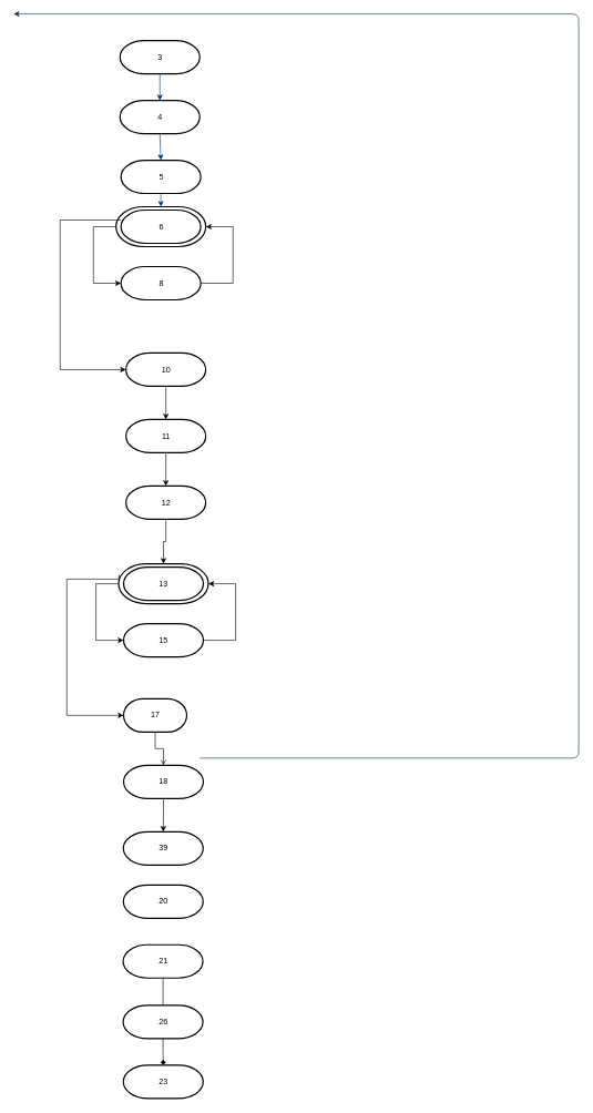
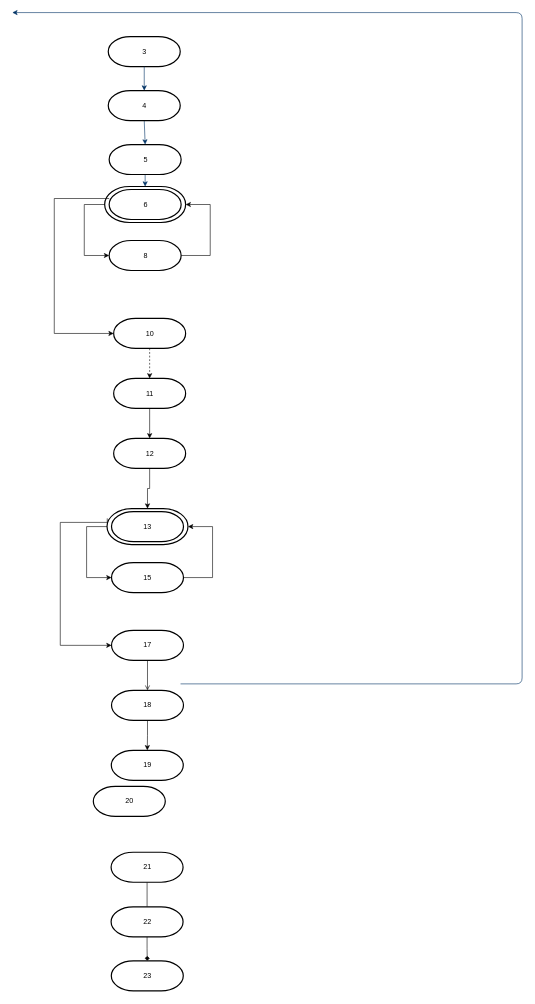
  <mxCell id="0" />
  <mxCell id="1" parent="0" />
  <mxCell id="2" value="3" style="shape=mxgraph.flowchart.terminator;strokeWidth=2;gradientColor=none;gradientDirection=north;fontStyle=0;html=1;" parent="1" vertex="1"><mxGeometry x="180" y="60" width="120" height="50" as="geometry" /></mxCell>
  <mxCell id="3" style="fontStyle=1;strokeColor=#003366;strokeWidth=1;html=1;" parent="1" source="2" edge="1"><mxGeometry relative="1" as="geometry"><mxPoint x="240" y="150" as="targetPoint" /></mxGeometry></mxCell>
  <mxCell id="4" style="fontStyle=1;strokeColor=#003366;strokeWidth=1;html=1;exitX=0.5;exitY=1;exitDx=0;exitDy=0;exitPerimeter=0;entryX=0.5;entryY=0;entryDx=0;entryDy=0;entryPerimeter=0;" parent="1" source="7" target="8" edge="1"><mxGeometry relative="1" as="geometry"><mxPoint x="240" y="230" as="sourcePoint" /><mxPoint x="240" y="270" as="targetPoint" /></mxGeometry></mxCell>
  <mxCell id="5" style="entryX=0.5;entryY=0;entryPerimeter=0;fontStyle=1;strokeColor=#003366;strokeWidth=1;html=1;entryDx=0;entryDy=0;exitX=0.5;exitY=1;exitDx=0;exitDy=0;exitPerimeter=0;" parent="1" source="8" target="10" edge="1"><mxGeometry relative="1" as="geometry"><mxPoint x="242" y="320" as="sourcePoint" /><mxPoint x="242" y="380" as="targetPoint" /></mxGeometry></mxCell>
  <mxCell id="6" value="" style="edgeStyle=elbowEdgeStyle;elbow=horizontal;exitX=1;exitY=0.5;exitPerimeter=0;entryX=0.905;entryY=0.5;entryPerimeter=0;fontStyle=1;strokeColor=#003366;strokeWidth=1;html=1;" parent="1" edge="1"><mxGeometry width="100" height="100" as="geometry"><mxPoint x="300.5" y="1139.25" as="sourcePoint" /><mxPoint x="20" as="targetPoint" y="20" /><Array as="points"><mxPoint x="870" y="1340" /></Array></mxGeometry></mxCell>
  <mxCell id="7" value="4" style="shape=mxgraph.flowchart.terminator;strokeWidth=2;gradientColor=none;gradientDirection=north;fontStyle=0;html=1;" vertex="1" parent="1"><mxGeometry x="180" y="150" width="120" height="50" as="geometry" /></mxCell>
  <mxCell id="8" value="5" style="shape=mxgraph.flowchart.terminator;strokeWidth=2;gradientColor=none;gradientDirection=north;fontStyle=0;html=1;" vertex="1" parent="1"><mxGeometry x="181.5" y="240" width="120" height="50" as="geometry" /></mxCell>
  <mxCell id="9" value="" style="group" vertex="1" connectable="0" parent="1"><mxGeometry x="174" y="310" width="135" height="60" as="geometry" /></mxCell>
  <mxCell id="10" value="5" style="shape=mxgraph.flowchart.terminator;strokeWidth=2;gradientColor=none;gradientDirection=north;fontStyle=0;html=1;" vertex="1" parent="9"><mxGeometry width="135" height="60" as="geometry" /></mxCell>
  <mxCell id="11" value="6" style="shape=mxgraph.flowchart.terminator;strokeWidth=2;gradientColor=none;gradientDirection=north;fontStyle=0;html=1;" vertex="1" parent="9"><mxGeometry x="7.5" y="5" width="120" height="50" as="geometry" /></mxCell>
  <mxCell id="12" style="edgeStyle=orthogonalEdgeStyle;rounded=0;orthogonalLoop=1;jettySize=auto;html=1;entryX=1;entryY=0.5;entryDx=0;entryDy=0;entryPerimeter=0;" edge="1" parent="1" source="13" target="10"><mxGeometry relative="1" as="geometry"><mxPoint x="270" y="434" as="targetPoint" /><mxPoint x="329" y="470" as="sourcePoint" /><Array as="points"><mxPoint x="350" y="425" /><mxPoint x="350" y="340" /></Array></mxGeometry></mxCell>
  <mxCell id="13" value="8" style="shape=mxgraph.flowchart.terminator;strokeWidth=2;gradientColor=none;gradientDirection=north;fontStyle=0;html=1;" vertex="1" parent="1"><mxGeometry x="181.5" y="400" width="120" height="50" as="geometry" /></mxCell>
  <mxCell id="14" style="edgeStyle=orthogonalEdgeStyle;rounded=0;orthogonalLoop=1;jettySize=auto;html=1;" edge="1" parent="1" source="10" target="13"><mxGeometry relative="1" as="geometry"><Array as="points"><mxPoint x="140" y="340" /></Array></mxGeometry></mxCell>
- <mxCell id="15" style="edgeStyle=orthogonalEdgeStyle;rounded=0;orthogonalLoop=1;jettySize=auto;html=1;entryX=0.5;entryY=0;entryDx=0;entryDy=0;entryPerimeter=0;" edge="1" parent="1" source="16" target="19"><mxGeometry relative="1" as="geometry" /></mxCell>
+ <mxCell id="15" style="edgeStyle=orthogonalEdgeStyle;rounded=0;orthogonalLoop=1;jettySize=auto;html=1;entryX=0.5;entryY=0;entryDx=0;entryDy=0;entryPerimeter=0;dashed=1;" edge="1" parent="1" source="16" target="19"><mxGeometry relative="1" as="geometry" /></mxCell>
  <mxCell id="16" value="10" style="shape=mxgraph.flowchart.terminator;strokeWidth=2;gradientColor=none;gradientDirection=north;fontStyle=0;html=1;" vertex="1" parent="1"><mxGeometry x="189" y="530" width="120" height="50" as="geometry" /></mxCell>
  <mxCell id="17" style="edgeStyle=orthogonalEdgeStyle;rounded=0;orthogonalLoop=1;jettySize=auto;html=1;entryX=0;entryY=0.5;entryDx=0;entryDy=0;entryPerimeter=0;" edge="1" parent="1" source="11" target="16"><mxGeometry relative="1" as="geometry"><Array as="points"><mxPoint x="90" y="330" /><mxPoint x="90" y="555" /></Array></mxGeometry></mxCell>
  <mxCell id="18" style="edgeStyle=orthogonalEdgeStyle;rounded=0;orthogonalLoop=1;jettySize=auto;html=1;entryX=0.5;entryY=0;entryDx=0;entryDy=0;entryPerimeter=0;" edge="1" parent="1" source="19" target="21"><mxGeometry relative="1" as="geometry" /></mxCell>
  <mxCell id="19" value="11" style="shape=mxgraph.flowchart.terminator;strokeWidth=2;gradientColor=none;gradientDirection=north;fontStyle=0;html=1;" vertex="1" parent="1"><mxGeometry x="189" y="630" width="120" height="50" as="geometry" /></mxCell>
  <mxCell id="20" style="edgeStyle=orthogonalEdgeStyle;rounded=0;orthogonalLoop=1;jettySize=auto;html=1;entryX=0.5;entryY=0;entryDx=0;entryDy=0;entryPerimeter=0;" edge="1" parent="1" source="21" target="23"><mxGeometry relative="1" as="geometry" /></mxCell>
  <mxCell id="21" value="12" style="shape=mxgraph.flowchart.terminator;strokeWidth=2;gradientColor=none;gradientDirection=north;fontStyle=0;html=1;" vertex="1" parent="1"><mxGeometry x="189" y="730" width="120" height="50" as="geometry" /></mxCell>
  <mxCell id="22" value="" style="group" vertex="1" connectable="0" parent="1"><mxGeometry x="177.92" y="847" width="135" height="60" as="geometry" /></mxCell>
  <mxCell id="23" value="5" style="shape=mxgraph.flowchart.terminator;strokeWidth=2;gradientColor=none;gradientDirection=north;fontStyle=0;html=1;" vertex="1" parent="22"><mxGeometry width="135" height="60" as="geometry" /></mxCell>
  <mxCell id="24" value="13" style="shape=mxgraph.flowchart.terminator;strokeWidth=2;gradientColor=none;gradientDirection=north;fontStyle=0;html=1;" vertex="1" parent="22"><mxGeometry x="7.5" y="5" width="120" height="50" as="geometry" /></mxCell>
  <mxCell id="25" style="edgeStyle=orthogonalEdgeStyle;rounded=0;orthogonalLoop=1;jettySize=auto;html=1;entryX=1;entryY=0.5;entryDx=0;entryDy=0;entryPerimeter=0;" edge="1" parent="1" source="27" target="23"><mxGeometry relative="1" as="geometry"><mxPoint x="273.92" y="971" as="targetPoint" /><mxPoint x="332.92" y="1007" as="sourcePoint" /><Array as="points"><mxPoint x="353.92" y="962" /><mxPoint x="353.92" y="877" /></Array></mxGeometry></mxCell>
  <mxCell id="26" style="edgeStyle=orthogonalEdgeStyle;rounded=0;orthogonalLoop=1;jettySize=auto;html=1;entryX=0;entryY=0.5;entryDx=0;entryDy=0;entryPerimeter=0;exitX=0.003;exitY=0.271;exitDx=0;exitDy=0;exitPerimeter=0;" edge="1" parent="1" source="23" target="30"><mxGeometry relative="1" as="geometry"><mxPoint x="190" y="860" as="sourcePoint" /><Array as="points"><mxPoint x="178" y="870" /><mxPoint x="100" y="870" /><mxPoint x="100" y="1075" /></Array></mxGeometry></mxCell>
  <mxCell id="27" value="15" style="shape=mxgraph.flowchart.terminator;strokeWidth=2;gradientColor=none;gradientDirection=north;fontStyle=0;html=1;" vertex="1" parent="1"><mxGeometry x="185.42" y="937" width="120" height="50" as="geometry" /></mxCell>
  <mxCell id="28" style="edgeStyle=orthogonalEdgeStyle;rounded=0;orthogonalLoop=1;jettySize=auto;html=1;" edge="1" parent="1" source="23" target="27"><mxGeometry relative="1" as="geometry"><Array as="points"><mxPoint x="143.92" y="877" /></Array></mxGeometry></mxCell>
  <mxCell id="29" style="edgeStyle=orthogonalEdgeStyle;rounded=0;orthogonalLoop=1;jettySize=auto;html=1;entryX=0.5;entryY=0;entryDx=0;entryDy=0;entryPerimeter=0;endArrow=open;" edge="1" parent="1" source="30" target="32"><mxGeometry relative="1" as="geometry" /></mxCell>
- <mxCell id="30" value="17" style="shape=mxgraph.flowchart.terminator;strokeWidth=2;gradientColor=none;gradientDirection=north;fontStyle=0;html=1;" vertex="1" parent="1"><mxGeometry x="185.42" y="1050" width="95" height="50" as="geometry" /></mxCell>
+ <mxCell id="30" value="17" style="shape=mxgraph.flowchart.terminator;strokeWidth=2;gradientColor=none;gradientDirection=north;fontStyle=0;html=1;" vertex="1" parent="1"><mxGeometry x="185.42" y="1050" width="120" height="50" as="geometry" /></mxCell>
  <mxCell id="31" style="edgeStyle=orthogonalEdgeStyle;rounded=0;orthogonalLoop=1;jettySize=auto;html=1;entryX=0.5;entryY=0;entryDx=0;entryDy=0;entryPerimeter=0;" edge="1" parent="1" source="32" target="33"><mxGeometry relative="1" as="geometry" /></mxCell>
  <mxCell id="32" value="18" style="shape=mxgraph.flowchart.terminator;strokeWidth=2;gradientColor=none;gradientDirection=north;fontStyle=0;html=1;" vertex="1" parent="1"><mxGeometry x="185.42" y="1150" width="120" height="50" as="geometry" /></mxCell>
- <mxCell id="33" value="39" style="shape=mxgraph.flowchart.terminator;strokeWidth=2;gradientColor=none;gradientDirection=north;fontStyle=0;html=1;" vertex="1" parent="1"><mxGeometry x="185.08" y="1250" width="120" height="50" as="geometry" /></mxCell>
- <mxCell id="34" value="20" style="shape=mxgraph.flowchart.terminator;strokeWidth=2;gradientColor=none;gradientDirection=north;fontStyle=0;html=1;" vertex="1" parent="1"><mxGeometry x="185.08" y="1330" width="120" height="50" as="geometry" /></mxCell>
+ <mxCell id="33" value="19" style="shape=mxgraph.flowchart.terminator;strokeWidth=2;gradientColor=none;gradientDirection=north;fontStyle=0;html=1;" vertex="1" parent="1"><mxGeometry x="185.08" y="1250" width="120" height="50" as="geometry" /></mxCell>
+ <mxCell id="34" value="20" style="shape=mxgraph.flowchart.terminator;strokeWidth=2;gradientColor=none;gradientDirection=north;fontStyle=0;html=1;" vertex="1" parent="1"><mxGeometry x="155.08" y="1310" width="120" height="50" as="geometry" /></mxCell>
  <mxCell id="35" style="edgeStyle=orthogonalEdgeStyle;rounded=0;orthogonalLoop=1;jettySize=auto;html=1;entryX=0.5;entryY=0;entryDx=0;entryDy=0;entryPerimeter=0;endArrow=none;" edge="1" parent="1" source="36" target="38"><mxGeometry relative="1" as="geometry" /></mxCell>
  <mxCell id="36" value="21" style="shape=mxgraph.flowchart.terminator;strokeWidth=2;gradientColor=none;gradientDirection=north;fontStyle=0;html=1;" vertex="1" parent="1"><mxGeometry x="184.74" y="1420" width="120" height="50" as="geometry" /></mxCell>
  <mxCell id="37" style="edgeStyle=orthogonalEdgeStyle;rounded=0;orthogonalLoop=1;jettySize=auto;html=1;entryX=0.5;entryY=0;entryDx=0;entryDy=0;entryPerimeter=0;endArrow=diamond;" edge="1" parent="1" source="38" target="39"><mxGeometry relative="1" as="geometry" /></mxCell>
- <mxCell id="38" value="26" style="shape=mxgraph.flowchart.terminator;strokeWidth=2;gradientColor=none;gradientDirection=north;fontStyle=0;html=1;" vertex="1" parent="1"><mxGeometry x="184.74" y="1511" width="120" height="50" as="geometry" /></mxCell>
+ <mxCell id="38" value="22" style="shape=mxgraph.flowchart.terminator;strokeWidth=2;gradientColor=none;gradientDirection=north;fontStyle=0;html=1;" vertex="1" parent="1"><mxGeometry x="184.74" y="1511" width="120" height="50" as="geometry" /></mxCell>
  <mxCell id="39" value="23" style="shape=mxgraph.flowchart.terminator;strokeWidth=2;gradientColor=none;gradientDirection=north;fontStyle=0;html=1;" vertex="1" parent="1"><mxGeometry x="185.08" y="1601" width="120" height="50" as="geometry" /></mxCell>
